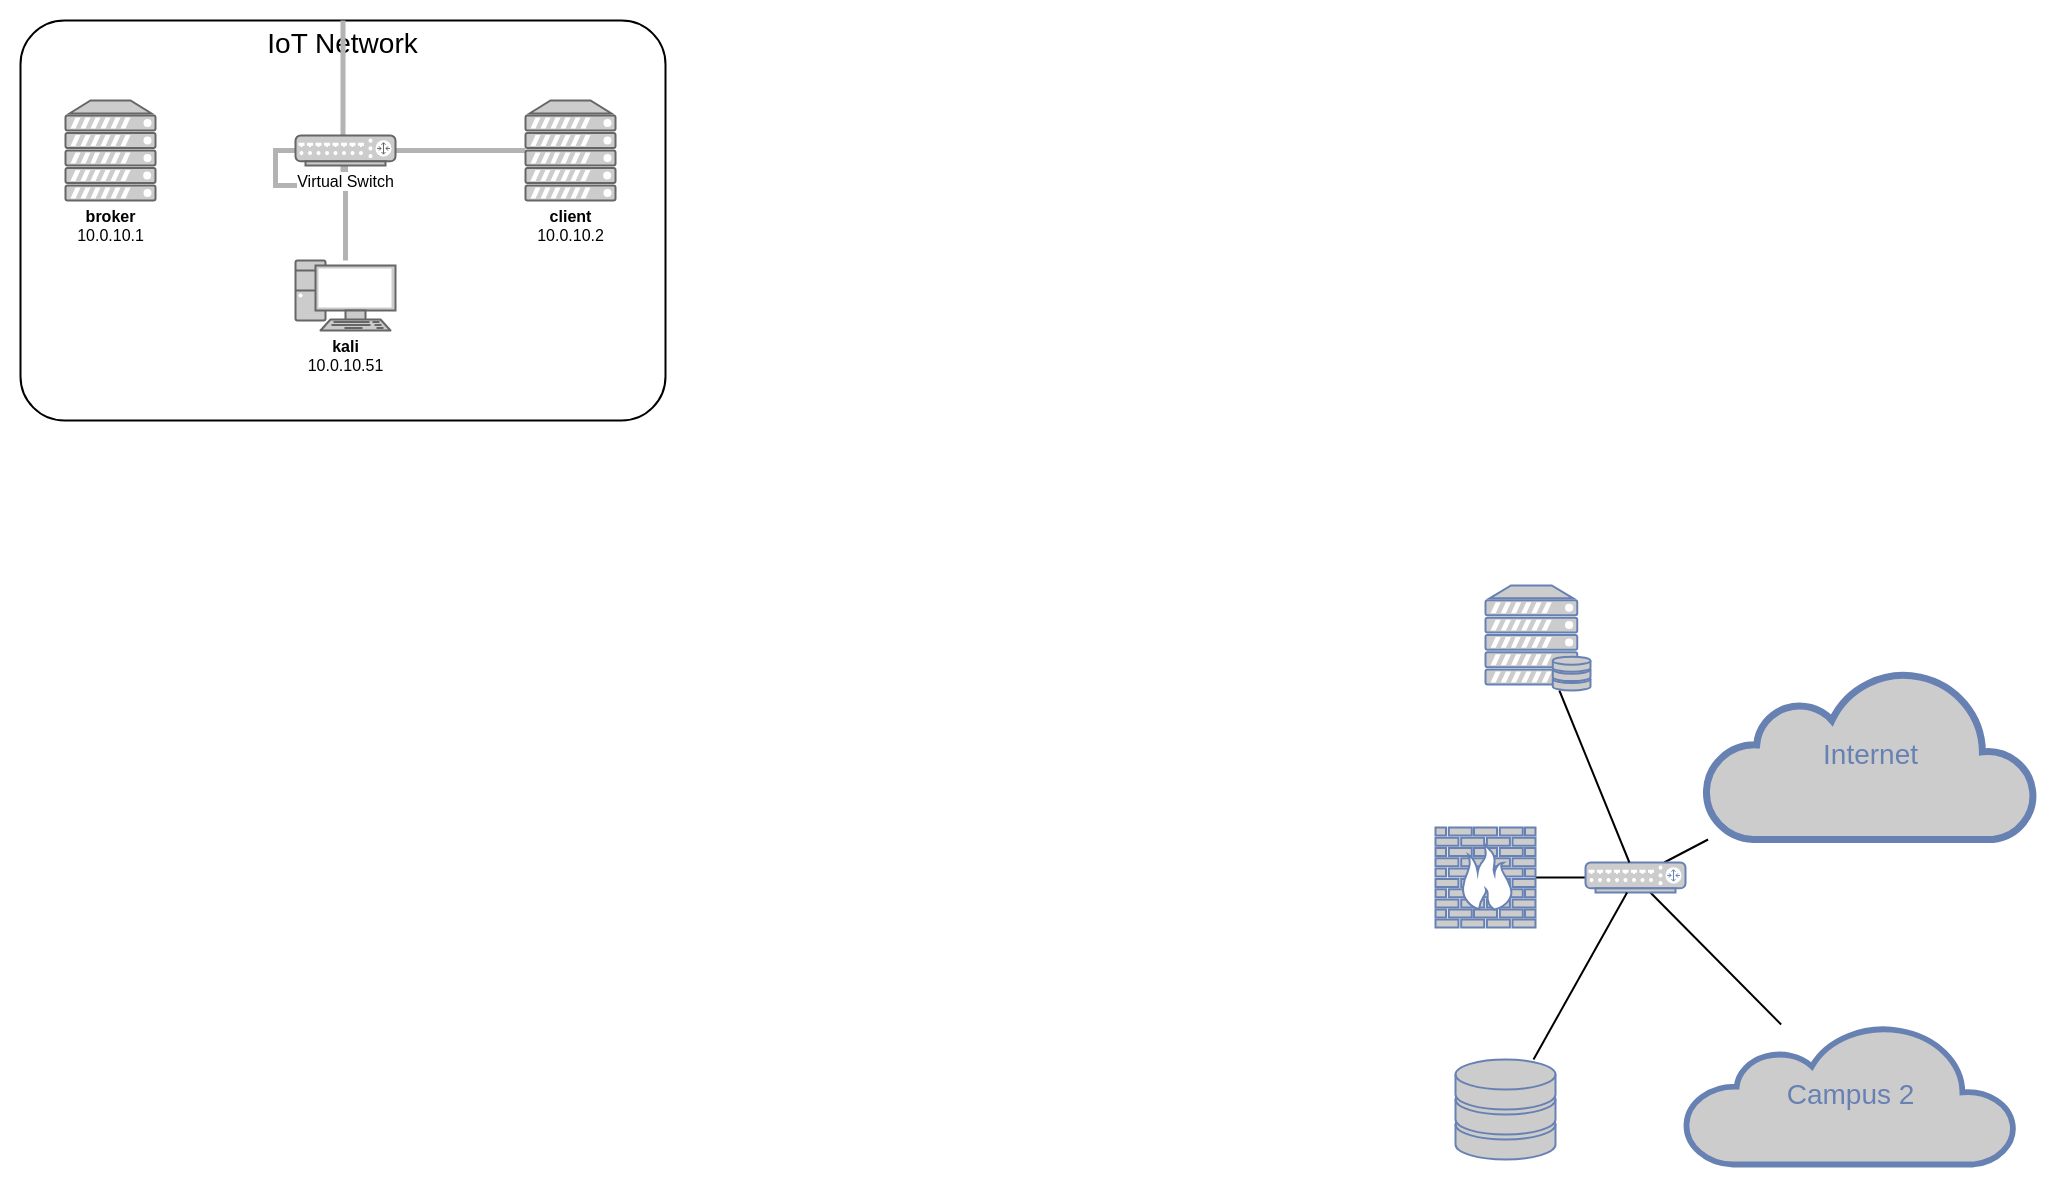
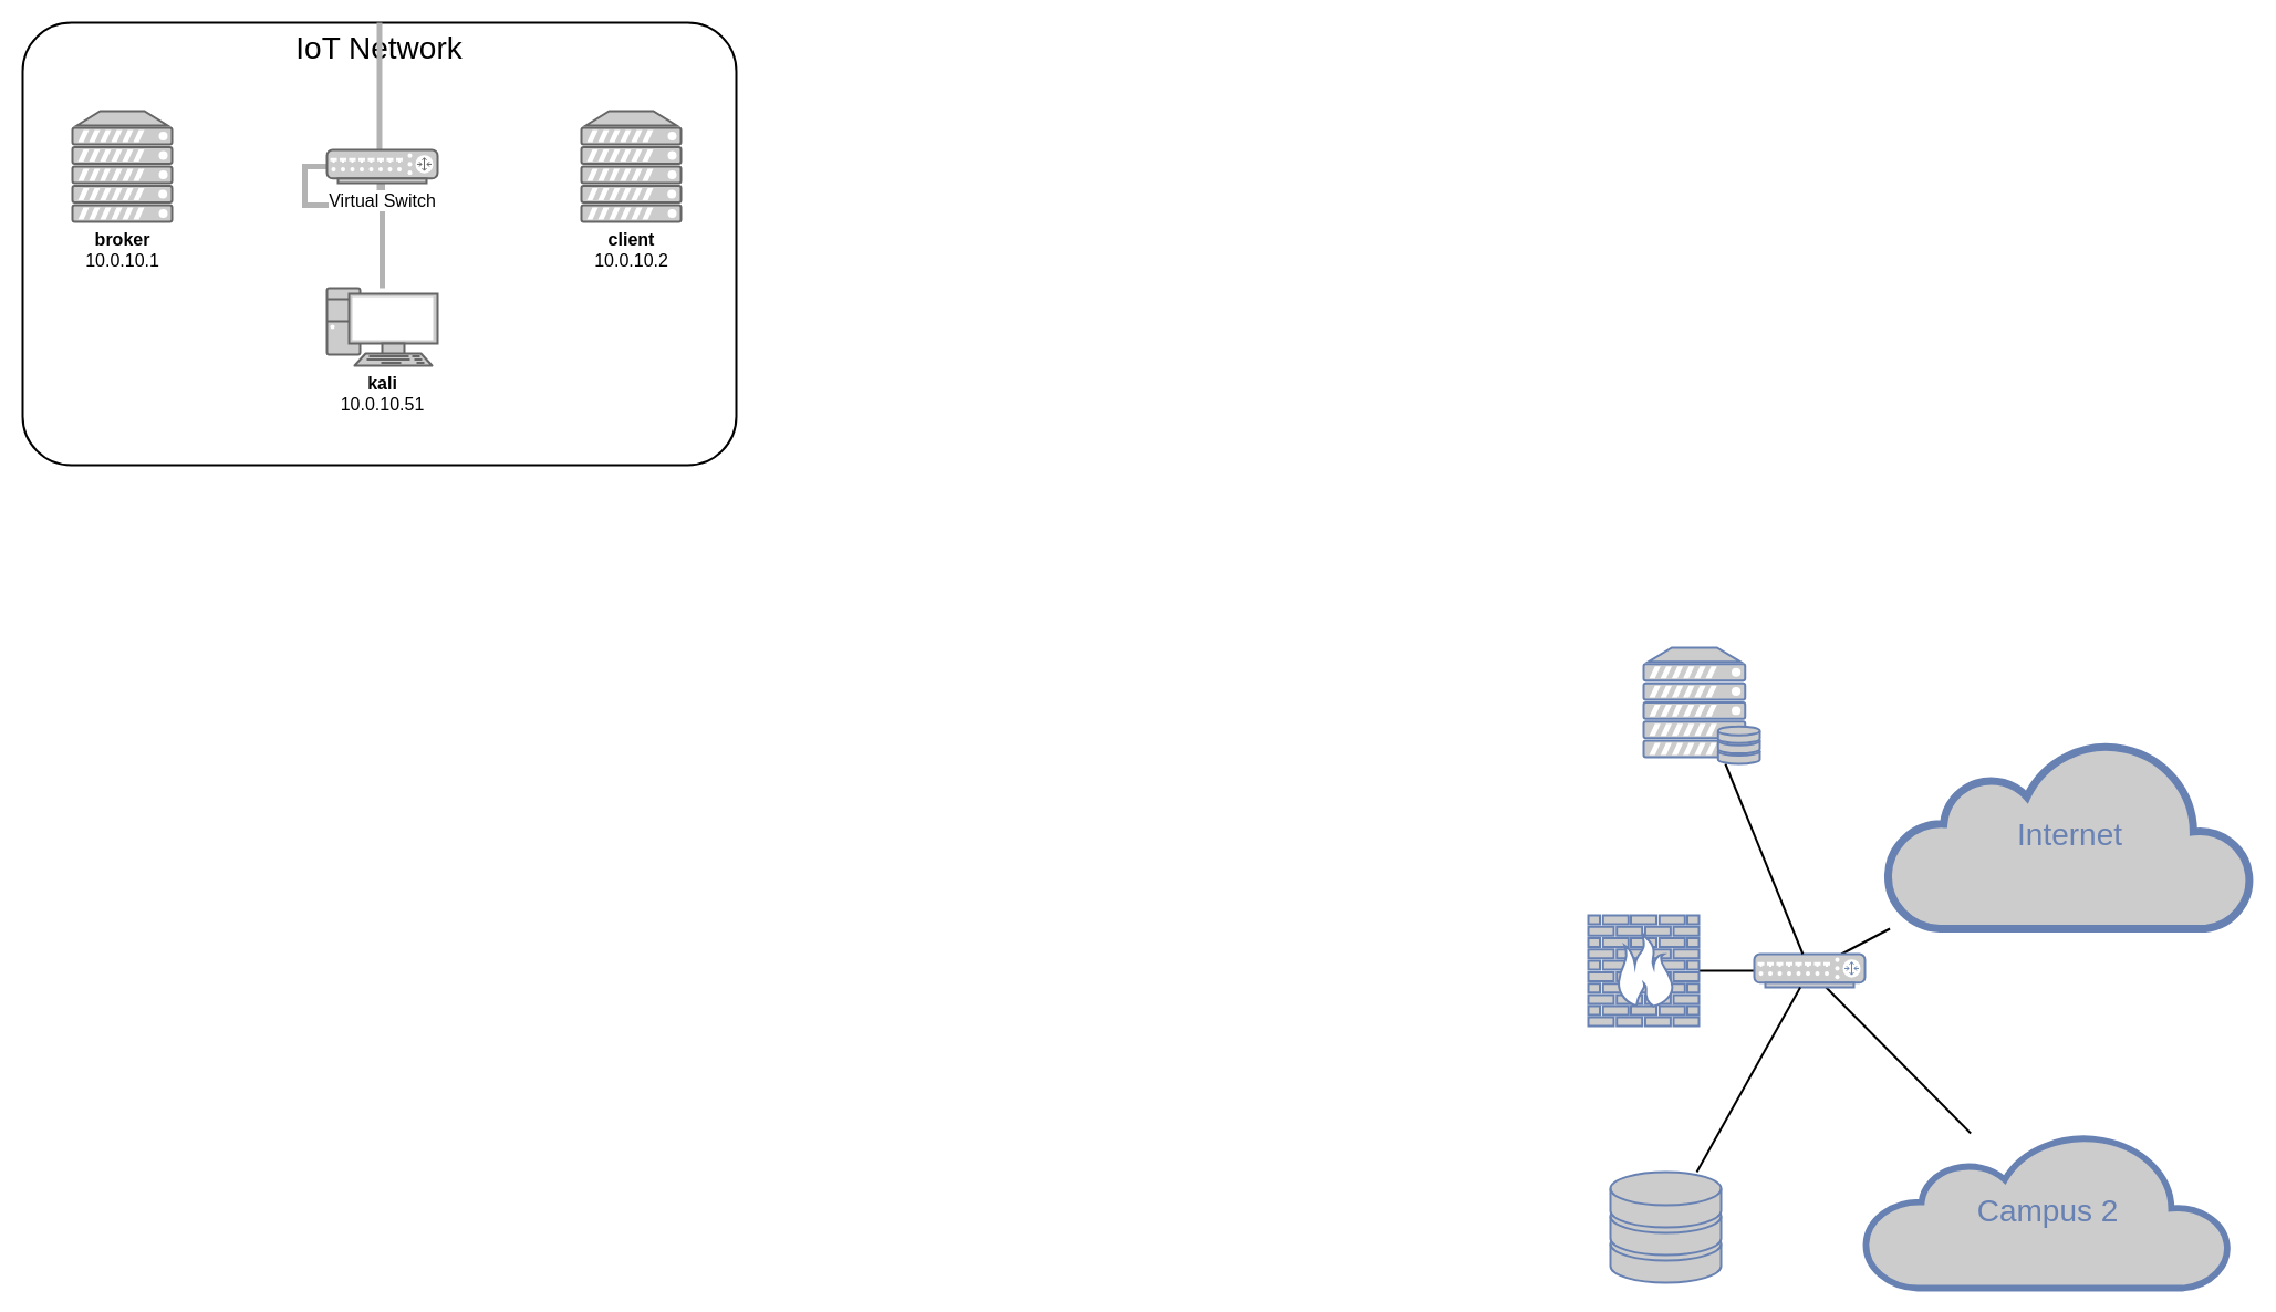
  <mxCell id="0" />
  <mxCell id="1" parent="0" />
  <mxCell id="2" value="IoT Network" style="rounded=1;whiteSpace=wrap;html=1;shadow=0;comic=0;strokeWidth=2;fillColor=none;fontFamily=Helvetica;fontSize=28;align=center;arcSize=11;verticalAlign=top;" parent="1" vertex="1"><mxGeometry x="20" y="20" width="645" height="400" as="geometry" /></mxCell>
  <mxCell id="3" style="edgeStyle=none;html=1;labelBackgroundColor=none;endArrow=none;endFill=0;strokeWidth=2;fontFamily=Verdana;fontSize=28;fontColor=#6881B3;" parent="1" source="4" target="8" edge="1"><mxGeometry relative="1" as="geometry"><mxPoint x="1605" y="817" as="targetPoint" /></mxGeometry></mxCell>
  <mxCell id="4" value="" style="fontColor=#0066CC;verticalAlign=top;verticalLabelPosition=bottom;labelPosition=center;align=center;html=1;fillColor=#CCCCCC;strokeColor=#6881B3;gradientColor=none;gradientDirection=north;strokeWidth=2;shape=mxgraph.networks.firewall;rounded=0;shadow=0;comic=0;" parent="1" vertex="1"><mxGeometry x="1435" y="827" width="100" height="100" as="geometry" /></mxCell>
  <mxCell id="5" value="Internet" style="html=1;fillColor=#CCCCCC;strokeColor=#6881B3;gradientColor=none;gradientDirection=north;strokeWidth=2;shape=mxgraph.networks.cloud;fontColor=#6881B3;rounded=0;shadow=0;comic=0;align=center;fontSize=28;" parent="1" vertex="1"><mxGeometry x="1705" y="669" width="330" height="170" as="geometry" /></mxCell>
  <mxCell id="6" style="edgeStyle=none;html=1;labelBackgroundColor=none;endArrow=none;endFill=0;strokeWidth=2;fontFamily=Verdana;fontSize=28;fontColor=#6881B3;" parent="1" source="8" target="5" edge="1"><mxGeometry relative="1" as="geometry" /></mxCell>
  <mxCell id="7" style="edgeStyle=none;html=1;labelBackgroundColor=none;endArrow=none;endFill=0;strokeWidth=2;fontFamily=Verdana;fontSize=28;fontColor=#6881B3;" parent="1" source="8" target="13" edge="1"><mxGeometry relative="1" as="geometry" /></mxCell>
  <mxCell id="8" value="" style="fontColor=#0066CC;verticalAlign=top;verticalLabelPosition=bottom;labelPosition=center;align=center;html=1;fillColor=#CCCCCC;strokeColor=#6881B3;gradientColor=none;gradientDirection=north;strokeWidth=2;shape=mxgraph.networks.router;rounded=0;shadow=0;comic=0;" parent="1" vertex="1"><mxGeometry x="1585" y="862" width="100" height="30" as="geometry" /></mxCell>
  <mxCell id="9" style="edgeStyle=none;html=1;labelBackgroundColor=none;endArrow=none;endFill=0;strokeWidth=2;fontFamily=Verdana;fontSize=28;fontColor=#6881B3;" parent="1" source="10" target="8" edge="1"><mxGeometry relative="1" as="geometry" /></mxCell>
  <mxCell id="10" value="" style="fontColor=#0066CC;verticalAlign=top;verticalLabelPosition=bottom;labelPosition=center;align=center;html=1;fillColor=#CCCCCC;strokeColor=#6881B3;gradientColor=none;gradientDirection=north;strokeWidth=2;shape=mxgraph.networks.storage;rounded=0;shadow=0;comic=0;" parent="1" vertex="1"><mxGeometry x="1455" y="1059" width="100" height="100" as="geometry" /></mxCell>
  <mxCell id="11" style="edgeStyle=none;html=1;labelBackgroundColor=none;endArrow=none;endFill=0;strokeWidth=2;fontFamily=Verdana;fontSize=28;fontColor=#6881B3;" parent="1" source="12" target="8" edge="1"><mxGeometry relative="1" as="geometry"><mxPoint x="1515" y="807" as="targetPoint" /></mxGeometry></mxCell>
  <mxCell id="12" value="" style="fontColor=#0066CC;verticalAlign=top;verticalLabelPosition=bottom;labelPosition=center;align=center;html=1;fillColor=#CCCCCC;strokeColor=#6881B3;gradientColor=none;gradientDirection=north;strokeWidth=2;shape=mxgraph.networks.server_storage;rounded=0;shadow=0;comic=0;" parent="1" vertex="1"><mxGeometry x="1485" y="585" width="105" height="105" as="geometry" /></mxCell>
  <mxCell id="13" value="Campus 2" style="html=1;fillColor=#CCCCCC;strokeColor=#6881B3;gradientColor=none;gradientDirection=north;strokeWidth=2;shape=mxgraph.networks.cloud;fontColor=#6881B3;rounded=0;shadow=0;comic=0;align=center;fontSize=28;" parent="1" vertex="1"><mxGeometry x="1685" y="1024" width="330" height="140" as="geometry" /></mxCell>
- <mxCell id="14" style="edgeStyle=orthogonalEdgeStyle;rounded=0;orthogonalLoop=1;jettySize=auto;html=1;fontFamily=Helvetica;fontSize=16;strokeColor=#B3B3B3;strokeWidth=5;entryX=1;entryY=0.5;entryDx=0;entryDy=0;entryPerimeter=0;targetPerimeterSpacing=0;sourcePerimeterSpacing=0;endArrow=none;endFill=0;" edge="1" parent="1" source="15" target="20"><mxGeometry relative="1" as="geometry"><mxPoint x="555" y="390" as="targetPoint" /></mxGeometry></mxCell>
  <mxCell id="15" value="&lt;b&gt;client&lt;/b&gt;&lt;br style=&quot;font-size: 16px&quot;&gt;10.0.10.2" style="verticalAlign=top;verticalLabelPosition=bottom;labelPosition=center;align=center;html=1;outlineConnect=0;fillColor=#CCCCCC;gradientColor=none;gradientDirection=north;strokeWidth=2;shape=mxgraph.networks.server;fontSize=16;fontStyle=0;strokeColor=#666666;" vertex="1" parent="1"><mxGeometry x="525" y="100" width="90" height="100" as="geometry" /></mxCell>
  <mxCell id="16" value="&lt;b&gt;broker&lt;/b&gt;&lt;br style=&quot;font-size: 16px&quot;&gt;10.0.10.1" style="verticalAlign=top;verticalLabelPosition=bottom;labelPosition=center;align=center;html=1;outlineConnect=0;fillColor=#CCCCCC;gradientColor=none;gradientDirection=north;strokeWidth=2;shape=mxgraph.networks.server;fontSize=16;fontStyle=0;strokeColor=#666666;" vertex="1" parent="1"><mxGeometry x="65" y="100" width="90" height="100" as="geometry" /></mxCell>
  <mxCell id="17" style="edgeStyle=orthogonalEdgeStyle;rounded=0;orthogonalLoop=1;jettySize=auto;html=1;fontFamily=Helvetica;fontSize=16;strokeColor=#B3B3B3;strokeWidth=5;targetPerimeterSpacing=0;sourcePerimeterSpacing=0;endArrow=none;endFill=0;exitX=0;exitY=0.5;exitDx=0;exitDy=0;exitPerimeter=0;" edge="1" parent="1" source="20" target="2"><mxGeometry relative="1" as="geometry"><mxPoint x="535" y="160" as="sourcePoint" /><mxPoint x="405" y="160" as="targetPoint" /></mxGeometry></mxCell>
  <mxCell id="18" value="&lt;b&gt;kali&lt;/b&gt;&lt;br style=&quot;font-size: 16px&quot;&gt;10.0.10.51" style="verticalAlign=top;verticalLabelPosition=bottom;labelPosition=center;align=center;html=1;outlineConnect=0;fillColor=#CCCCCC;gradientColor=none;gradientDirection=north;strokeWidth=2;shape=mxgraph.networks.pc;fontSize=16;strokeColor=#666666;" vertex="1" parent="1"><mxGeometry x="295" y="260" width="100" height="70" as="geometry" /></mxCell>
  <mxCell id="19" style="edgeStyle=orthogonalEdgeStyle;rounded=0;orthogonalLoop=1;jettySize=auto;html=1;fontFamily=Helvetica;fontSize=16;strokeColor=#B3B3B3;strokeWidth=5;targetPerimeterSpacing=0;sourcePerimeterSpacing=0;endArrow=none;endFill=0;entryX=0.5;entryY=1;entryDx=0;entryDy=0;entryPerimeter=0;" edge="1" parent="1" source="18" target="20"><mxGeometry relative="1" as="geometry"><mxPoint x="535" y="160" as="sourcePoint" /><mxPoint x="715" y="440" as="targetPoint" /></mxGeometry></mxCell>
  <mxCell id="20" value="Virtual Switch" style="verticalAlign=top;verticalLabelPosition=bottom;labelPosition=center;align=center;html=1;fillColor=#CCCCCC;gradientColor=none;gradientDirection=north;strokeWidth=2;shape=mxgraph.networks.router;rounded=0;shadow=0;comic=0;fontSize=16;fontStyle=0;labelBackgroundColor=#ffffff;strokeColor=#666666;" parent="1" vertex="1"><mxGeometry x="295" y="135" width="100" height="30" as="geometry" /></mxCell>
